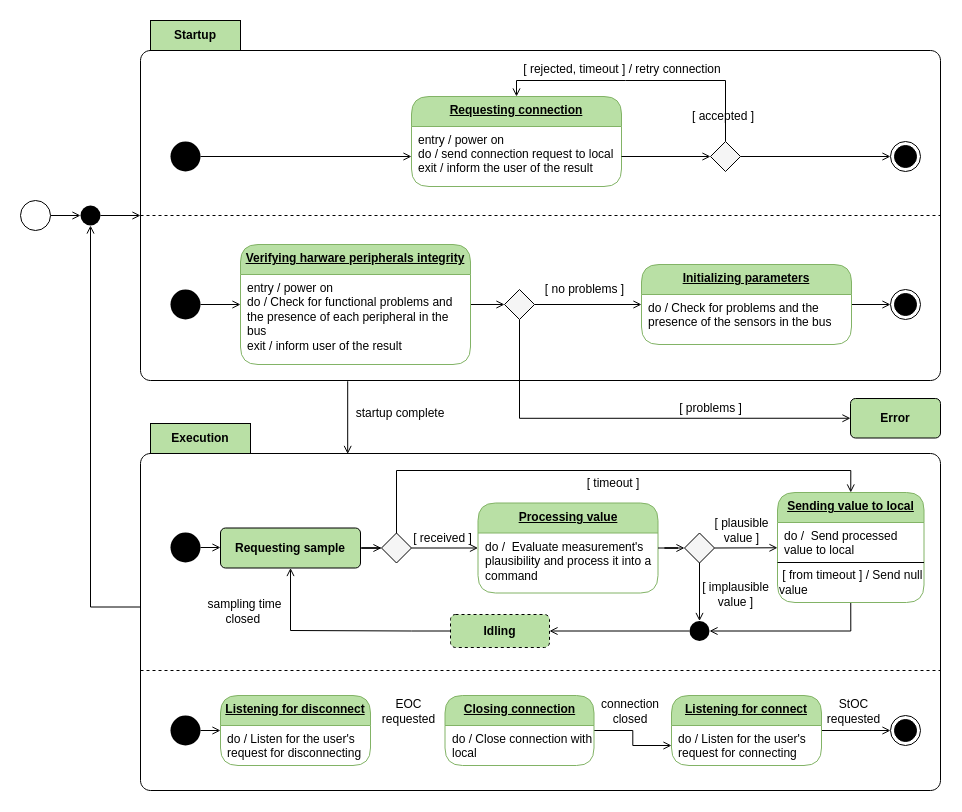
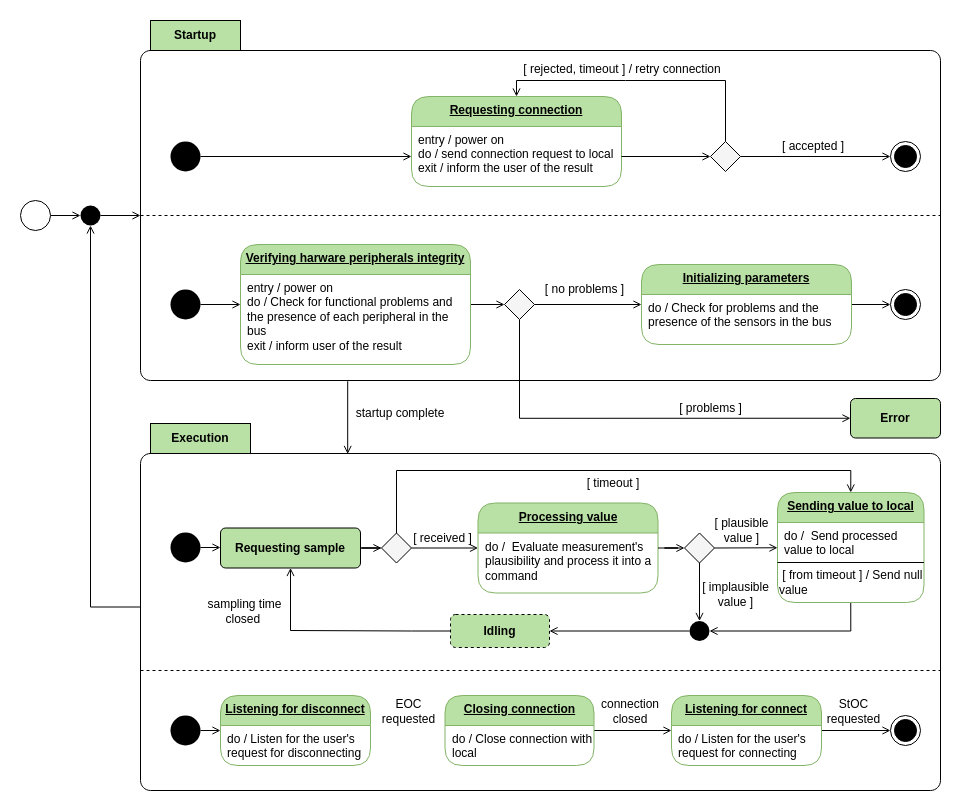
  <mxCell id="0" />
  <mxCell id="1" parent="0" />
  <mxCell id="2" style="edgeStyle=orthogonalEdgeStyle;rounded=0;orthogonalLoop=1;jettySize=auto;html=1;startArrow=none;startFill=0;endArrow=open;endFill=0;entryX=0.259;entryY=0.083;entryDx=0;entryDy=0;entryPerimeter=0;exitX=0.259;exitY=1.002;exitDx=0;exitDy=0;exitPerimeter=0;" edge="1" parent="1" source="3" target="34"><mxGeometry relative="1" as="geometry"><mxPoint x="340" y="440" as="targetPoint" /><mxPoint x="340" y="380" as="sourcePoint" /></mxGeometry></mxCell>
  <mxCell id="3" value="Startup" style="shape=folder;align=center;verticalAlign=middle;fontStyle=0;tabWidth=100;tabHeight=30;tabPosition=left;html=1;boundedLbl=1;labelInHeader=1;rounded=1;absoluteArcSize=1;arcSize=10;" vertex="1" parent="1"><mxGeometry x="140" y="20" width="800" height="360" as="geometry" /></mxCell>
  <mxCell id="4" style="edgeStyle=orthogonalEdgeStyle;rounded=0;orthogonalLoop=1;jettySize=auto;html=1;entryX=0;entryY=0.5;entryDx=0;entryDy=0;exitX=1;exitY=0.5;exitDx=0;exitDy=0;startArrow=none;startFill=0;endArrow=open;endFill=0;" edge="1" parent="1" source="7" target="6"><mxGeometry relative="1" as="geometry"><mxPoint x="200" y="164" as="sourcePoint" /></mxGeometry></mxCell>
  <mxCell id="5" value="Requesting connection" style="swimlane;fontStyle=5;align=center;verticalAlign=top;childLayout=stackLayout;horizontal=1;startSize=30;horizontalStack=0;resizeParent=1;resizeParentMax=0;resizeLast=0;collapsible=0;marginBottom=0;html=1;rounded=1;absoluteArcSize=1;arcSize=35;whiteSpace=wrap;strokeColor=#82b366;fillColor=#B9E0A5;" vertex="1" parent="1"><mxGeometry x="411" y="96" width="210" height="90" as="geometry" /></mxCell>
  <mxCell id="6" value="entry / power on&#10;do / send connection request to local&#10;exit / inform the user of the result" style="fillColor=none;strokeColor=none;align=left;verticalAlign=top;spacingLeft=5;" vertex="1" parent="5"><mxGeometry y="30" width="210" height="60" as="geometry" /></mxCell>
  <mxCell id="7" value="" style="ellipse;fillColor=#000000;strokeColor=none;align=left;" vertex="1" parent="1"><mxGeometry x="170" y="141" width="30" height="30" as="geometry" /></mxCell>
  <mxCell id="8" style="edgeStyle=orthogonalEdgeStyle;rounded=0;orthogonalLoop=1;jettySize=auto;html=1;entryX=0;entryY=0.5;entryDx=0;entryDy=0;startArrow=none;startFill=0;endArrow=open;endFill=0;" edge="1" parent="1" source="9" target="71"><mxGeometry relative="1" as="geometry" /></mxCell>
  <mxCell id="9" value="" style="ellipse;fillColor=#ffffff;strokeColor=#000000;align=left;" vertex="1" parent="1"><mxGeometry x="20" y="200" width="30" height="30" as="geometry" /></mxCell>
  <mxCell id="10" value="" style="endArrow=none;dashed=1;html=1;exitX=0;exitY=0;exitDx=0;exitDy=195;exitPerimeter=0;entryX=0;entryY=0;entryDx=800;entryDy=195;entryPerimeter=0;" edge="1" parent="1" source="3" target="3"><mxGeometry width="50" height="50" relative="1" as="geometry"><mxPoint x="520" y="210" as="sourcePoint" /><mxPoint x="570" y="160" as="targetPoint" /></mxGeometry></mxCell>
  <mxCell id="11" value="" style="ellipse;fillColor=#000000;strokeColor=none;align=left;" vertex="1" parent="1"><mxGeometry x="170" y="289" width="30" height="30" as="geometry" /></mxCell>
  <mxCell id="12" style="edgeStyle=orthogonalEdgeStyle;rounded=0;orthogonalLoop=1;jettySize=auto;html=1;startArrow=none;startFill=0;endArrow=open;endFill=0;" edge="1" parent="1" source="14" target="29"><mxGeometry relative="1" as="geometry"><mxPoint x="510" y="304" as="targetPoint" /></mxGeometry></mxCell>
  <mxCell id="13" style="edgeStyle=orthogonalEdgeStyle;rounded=0;orthogonalLoop=1;jettySize=auto;html=1;entryX=1;entryY=0.5;entryDx=0;entryDy=0;startArrow=open;startFill=0;endArrow=none;endFill=0;" edge="1" parent="1" source="14" target="11"><mxGeometry relative="1" as="geometry" /></mxCell>
  <mxCell id="14" value="Verifying harware peripherals integrity" style="swimlane;fontStyle=5;align=center;verticalAlign=top;childLayout=stackLayout;horizontal=1;startSize=30;horizontalStack=0;resizeParent=1;resizeParentMax=0;resizeLast=0;collapsible=0;marginBottom=0;html=1;rounded=1;absoluteArcSize=1;arcSize=35;whiteSpace=wrap;strokeColor=#82b366;fillColor=#B9E0A5;" vertex="1" parent="1"><mxGeometry x="240" y="244" width="230" height="120" as="geometry" /></mxCell>
  <mxCell id="15" value="entry / power on&#10;do / Check for functional problems and the presence of each peripheral in the bus&#10;exit / inform user of the result" style="fillColor=none;strokeColor=none;align=left;verticalAlign=top;spacingLeft=5;whiteSpace=wrap;" vertex="1" parent="14"><mxGeometry y="30" width="230" height="90" as="geometry" /></mxCell>
  <mxCell id="16" value="" style="ellipse;html=1;shape=endState;fillColor=#000000;strokeColor=#000000;align=left;" vertex="1" parent="1"><mxGeometry x="890" y="141" width="30" height="30" as="geometry" /></mxCell>
  <mxCell id="17" style="edgeStyle=orthogonalEdgeStyle;rounded=0;orthogonalLoop=1;jettySize=auto;html=1;exitX=0.5;exitY=0;exitDx=0;exitDy=0;entryX=0.5;entryY=0;entryDx=0;entryDy=0;startArrow=none;startFill=0;endArrow=open;endFill=0;" edge="1" parent="1" source="19" target="5"><mxGeometry relative="1" as="geometry"><Array as="points"><mxPoint x="625" y="80" /><mxPoint x="415" y="80" /></Array></mxGeometry></mxCell>
  <mxCell id="18" style="edgeStyle=orthogonalEdgeStyle;rounded=0;orthogonalLoop=1;jettySize=auto;html=1;exitX=1;exitY=0.5;exitDx=0;exitDy=0;entryX=0;entryY=0.5;entryDx=0;entryDy=0;startArrow=none;startFill=0;endArrow=open;endFill=0;" edge="1" parent="1" source="19" target="16"><mxGeometry relative="1" as="geometry" /></mxCell>
  <mxCell id="19" value="" style="rhombus;align=left;fillColor=#f5f5f5;fontColor=#333333;" vertex="1" parent="1"><mxGeometry x="710" y="141" width="30" height="30" as="geometry" /></mxCell>
  <mxCell id="20" style="edgeStyle=orthogonalEdgeStyle;rounded=0;orthogonalLoop=1;jettySize=auto;html=1;entryX=0;entryY=0.5;entryDx=0;entryDy=0;startArrow=none;startFill=0;endArrow=open;endFill=0;" edge="1" parent="1" source="6" target="19"><mxGeometry relative="1" as="geometry" /></mxCell>
  <mxCell id="21" value="[ rejected, timeout ] / retry connection" style="text;html=1;strokeColor=none;fillColor=none;align=center;verticalAlign=middle;whiteSpace=wrap;rounded=0;" vertex="1" parent="1"><mxGeometry x="517" y="59" width="210" height="20" as="geometry" /></mxCell>
- <mxCell id="22" value="[ accepted ]" style="text;html=1;strokeColor=none;fillColor=none;align=center;verticalAlign=middle;whiteSpace=wrap;rounded=0;" vertex="1" parent="1"><mxGeometry x="690" y="106" width="66" height="20" as="geometry" /></mxCell>
+ <mxCell id="22" value="[ accepted ]" style="text;html=1;strokeColor=none;fillColor=none;align=center;verticalAlign=middle;whiteSpace=wrap;rounded=0;" vertex="1" parent="1"><mxGeometry x="780" y="136" width="66" height="20" as="geometry" /></mxCell>
  <mxCell id="23" style="edgeStyle=orthogonalEdgeStyle;rounded=0;orthogonalLoop=1;jettySize=auto;html=1;entryX=0;entryY=0.5;entryDx=0;entryDy=0;startArrow=none;startFill=0;endArrow=open;endFill=0;" edge="1" parent="1" source="24" target="31"><mxGeometry relative="1" as="geometry" /></mxCell>
  <mxCell id="24" value="Initializing parameters" style="swimlane;fontStyle=5;align=center;verticalAlign=top;childLayout=stackLayout;horizontal=1;startSize=30;horizontalStack=0;resizeParent=1;resizeParentMax=0;resizeLast=0;collapsible=0;marginBottom=0;html=1;rounded=1;absoluteArcSize=1;arcSize=35;whiteSpace=wrap;strokeColor=#82b366;fillColor=#B9E0A5;" vertex="1" parent="1"><mxGeometry x="641" y="264" width="210" height="80" as="geometry" /></mxCell>
  <mxCell id="25" value="do / Check for problems and the presence of the sensors in the bus" style="fillColor=none;strokeColor=none;align=left;verticalAlign=top;spacingLeft=5;whiteSpace=wrap;" vertex="1" parent="24"><mxGeometry y="30" width="210" height="50" as="geometry" /></mxCell>
  <mxCell id="26" value="[ no problems ]" style="text;html=1;strokeColor=none;fillColor=none;align=center;verticalAlign=middle;whiteSpace=wrap;rounded=0;" vertex="1" parent="1"><mxGeometry x="534" y="279" width="101" height="20" as="geometry" /></mxCell>
  <mxCell id="27" style="edgeStyle=orthogonalEdgeStyle;rounded=0;orthogonalLoop=1;jettySize=auto;html=1;exitX=1;exitY=0.5;exitDx=0;exitDy=0;startArrow=none;startFill=0;endArrow=open;endFill=0;" edge="1" parent="1" source="29" target="24"><mxGeometry relative="1" as="geometry"><Array as="points" /></mxGeometry></mxCell>
  <mxCell id="28" style="edgeStyle=orthogonalEdgeStyle;rounded=0;orthogonalLoop=1;jettySize=auto;html=1;exitX=0.5;exitY=1;exitDx=0;exitDy=0;entryX=0;entryY=0.5;entryDx=0;entryDy=0;startArrow=none;startFill=0;endArrow=open;endFill=0;" edge="1" parent="1" source="29" target="75"><mxGeometry relative="1" as="geometry"><mxPoint x="910" y="418" as="targetPoint" /></mxGeometry></mxCell>
  <mxCell id="29" value="" style="rhombus;fillColor=#f5f5f5;fontColor=#333333;" vertex="1" parent="1"><mxGeometry x="504" y="289" width="30" height="30" as="geometry" /></mxCell>
  <mxCell id="30" value="[ problems ]" style="text;html=1;strokeColor=none;fillColor=none;align=center;verticalAlign=middle;whiteSpace=wrap;rounded=0;" vertex="1" parent="1"><mxGeometry x="660" y="398" width="101" height="20" as="geometry" /></mxCell>
  <mxCell id="31" value="" style="ellipse;html=1;shape=endState;fillColor=#000000;strokeColor=#000000;align=left;" vertex="1" parent="1"><mxGeometry x="890" y="289" width="30" height="30" as="geometry" /></mxCell>
  <mxCell id="32" value="startup complete" style="text;html=1;strokeColor=none;fillColor=none;align=center;verticalAlign=middle;whiteSpace=wrap;rounded=0;" vertex="1" parent="1"><mxGeometry x="347" y="403" width="106" height="20" as="geometry" /></mxCell>
  <mxCell id="33" style="edgeStyle=orthogonalEdgeStyle;rounded=0;orthogonalLoop=1;jettySize=auto;html=1;entryX=0.5;entryY=1;entryDx=0;entryDy=0;startArrow=none;startFill=0;endArrow=open;endFill=0;" edge="1" parent="1" source="34" target="71"><mxGeometry relative="1" as="geometry" /></mxCell>
  <mxCell id="34" value="Execution" style="shape=folder;align=center;verticalAlign=middle;fontStyle=0;tabWidth=110;tabHeight=30;tabPosition=left;html=1;boundedLbl=1;labelInHeader=1;rounded=1;absoluteArcSize=1;arcSize=10;" vertex="1" parent="1"><mxGeometry x="140" y="423" width="800" height="367" as="geometry" /></mxCell>
  <mxCell id="35" style="edgeStyle=orthogonalEdgeStyle;rounded=0;orthogonalLoop=1;jettySize=auto;html=1;startArrow=none;startFill=0;endArrow=open;endFill=0;entryX=0;entryY=0.5;entryDx=0;entryDy=0;" edge="1" parent="1" source="36" target="38"><mxGeometry relative="1" as="geometry"><mxPoint x="260" y="547" as="targetPoint" /></mxGeometry></mxCell>
  <mxCell id="36" value="" style="ellipse;fillColor=#000000;strokeColor=none;align=left;" vertex="1" parent="1"><mxGeometry x="170" y="532" width="30" height="30" as="geometry" /></mxCell>
  <mxCell id="37" style="edgeStyle=orthogonalEdgeStyle;rounded=0;orthogonalLoop=1;jettySize=auto;html=1;entryX=0;entryY=0.5;entryDx=0;entryDy=0;startArrow=none;startFill=0;endArrow=open;endFill=0;" edge="1" parent="1" source="38" target="41"><mxGeometry relative="1" as="geometry" /></mxCell>
  <mxCell id="38" value="&lt;span&gt;Requesting sample&lt;/span&gt;" style="html=1;align=center;verticalAlign=middle;rounded=1;absoluteArcSize=1;arcSize=10;dashed=0;strokeColor=#000000;whiteSpace=wrap;fillColor=#B9E0A5;fontStyle=1" vertex="1" parent="1"><mxGeometry x="220" y="527.5" width="140" height="40" as="geometry" /></mxCell>
  <mxCell id="39" style="edgeStyle=orthogonalEdgeStyle;rounded=0;orthogonalLoop=1;jettySize=auto;html=1;exitX=1;exitY=0.5;exitDx=0;exitDy=0;startArrow=none;startFill=0;endArrow=open;endFill=0;" edge="1" parent="1" source="41" target="44"><mxGeometry relative="1" as="geometry"><mxPoint x="520" y="547" as="targetPoint" /></mxGeometry></mxCell>
  <mxCell id="40" style="edgeStyle=orthogonalEdgeStyle;rounded=0;orthogonalLoop=1;jettySize=auto;html=1;exitX=0.5;exitY=0;exitDx=0;exitDy=0;startArrow=none;startFill=0;endArrow=open;endFill=0;entryX=0.5;entryY=0;entryDx=0;entryDy=0;" edge="1" parent="1" source="41" target="76"><mxGeometry relative="1" as="geometry"><mxPoint x="840" y="490" as="targetPoint" /><Array as="points"><mxPoint x="396" y="470" /><mxPoint x="850" y="470" /><mxPoint x="850" y="492" /></Array></mxGeometry></mxCell>
  <mxCell id="41" value="" style="rhombus;align=left;fillColor=#f5f5f5;fontColor=#333333;" vertex="1" parent="1"><mxGeometry x="381" y="532.5" width="30" height="30" as="geometry" /></mxCell>
  <mxCell id="42" value="[ timeout ]" style="text;html=1;strokeColor=none;fillColor=none;align=center;verticalAlign=middle;whiteSpace=wrap;rounded=0;" vertex="1" parent="1"><mxGeometry x="569" y="473" width="88" height="20" as="geometry" /></mxCell>
  <mxCell id="43" value="[ received ]" style="text;html=1;strokeColor=none;fillColor=none;align=center;verticalAlign=middle;whiteSpace=wrap;rounded=0;" vertex="1" parent="1"><mxGeometry x="411" y="527.5" width="63" height="20" as="geometry" /></mxCell>
  <mxCell id="44" value="Processing value" style="swimlane;fontStyle=5;align=center;verticalAlign=top;childLayout=stackLayout;horizontal=1;startSize=30;horizontalStack=0;resizeParent=1;resizeParentMax=0;resizeLast=0;collapsible=0;marginBottom=0;html=1;rounded=1;absoluteArcSize=1;arcSize=35;whiteSpace=wrap;strokeColor=#82b366;fillColor=#B9E0A5;" vertex="1" parent="1"><mxGeometry x="477.5" y="502.5" width="180" height="90" as="geometry" /></mxCell>
  <mxCell id="45" value="do /  Evaluate measurement's plausibility and process it into a command" style="fillColor=none;strokeColor=none;align=left;verticalAlign=top;spacingLeft=5;whiteSpace=wrap;" vertex="1" parent="44"><mxGeometry y="30" width="180" height="60" as="geometry" /></mxCell>
  <mxCell id="46" style="edgeStyle=orthogonalEdgeStyle;rounded=0;orthogonalLoop=1;jettySize=auto;html=1;exitX=0.5;exitY=1;exitDx=0;exitDy=0;entryX=1;entryY=0.5;entryDx=0;entryDy=0;startArrow=none;startFill=0;endArrow=open;endFill=0;" edge="1" parent="1" source="79" target="57"><mxGeometry relative="1" as="geometry"><mxPoint x="885" y="572" as="sourcePoint" /></mxGeometry></mxCell>
  <mxCell id="47" style="edgeStyle=orthogonalEdgeStyle;rounded=0;orthogonalLoop=1;jettySize=auto;html=1;entryX=0.5;entryY=1;entryDx=0;entryDy=0;startArrow=none;startFill=0;endArrow=open;endFill=0;exitX=0;exitY=0.5;exitDx=0;exitDy=0;" edge="1" parent="1" source="48" target="38"><mxGeometry relative="1" as="geometry"><Array as="points"><mxPoint x="411" y="630" /><mxPoint x="286" y="630" /></Array></mxGeometry></mxCell>
  <mxCell id="48" value="&lt;span&gt;Idling&lt;/span&gt;" style="html=1;align=center;verticalAlign=middle;rounded=1;absoluteArcSize=1;arcSize=10;dashed=1;strokeColor=#000000;whiteSpace=wrap;fillColor=#B9E0A5;fontStyle=1;" vertex="1" parent="1"><mxGeometry x="450" y="614" width="99" height="33" as="geometry" /></mxCell>
  <mxCell id="49" style="rounded=0;orthogonalLoop=1;jettySize=auto;html=1;exitX=1;exitY=0.5;exitDx=0;exitDy=0;startArrow=none;startFill=0;endArrow=open;endFill=0;" edge="1" parent="1" source="51" target="76"><mxGeometry relative="1" as="geometry"><mxPoint x="840" y="552.25" as="targetPoint" /></mxGeometry></mxCell>
  <mxCell id="50" style="edgeStyle=orthogonalEdgeStyle;rounded=0;orthogonalLoop=1;jettySize=auto;html=1;exitX=0.5;exitY=1;exitDx=0;exitDy=0;entryX=0.5;entryY=0;entryDx=0;entryDy=0;startArrow=none;startFill=0;endArrow=open;endFill=0;" edge="1" parent="1" source="51" target="57"><mxGeometry relative="1" as="geometry" /></mxCell>
  <mxCell id="51" value="" style="rhombus;align=left;fillColor=#f5f5f5;fontColor=#333333;" vertex="1" parent="1"><mxGeometry x="684" y="532.5" width="30" height="30" as="geometry" /></mxCell>
  <mxCell id="52" style="edgeStyle=orthogonalEdgeStyle;rounded=0;orthogonalLoop=1;jettySize=auto;html=1;entryX=0;entryY=0.5;entryDx=0;entryDy=0;startArrow=none;startFill=0;endArrow=open;endFill=0;" edge="1" parent="1" source="44" target="51"><mxGeometry relative="1" as="geometry"><mxPoint x="624" y="592" as="sourcePoint" /><mxPoint x="496" y="631.5" as="targetPoint" /><Array as="points" /></mxGeometry></mxCell>
  <mxCell id="53" value="sampling time closed&amp;nbsp;" style="text;html=1;strokeColor=none;fillColor=none;align=center;verticalAlign=middle;whiteSpace=wrap;rounded=0;" vertex="1" parent="1"><mxGeometry x="200" y="592.5" width="89" height="36.5" as="geometry" /></mxCell>
  <mxCell id="54" value="[ implausible value ]" style="text;html=1;strokeColor=none;fillColor=none;align=center;verticalAlign=middle;whiteSpace=wrap;rounded=0;" vertex="1" parent="1"><mxGeometry x="697" y="584" width="77" height="20" as="geometry" /></mxCell>
  <mxCell id="55" value="[ plausible value ]" style="text;html=1;strokeColor=none;fillColor=none;align=center;verticalAlign=middle;whiteSpace=wrap;rounded=0;" vertex="1" parent="1"><mxGeometry x="703" y="520" width="77" height="20" as="geometry" /></mxCell>
  <mxCell id="56" style="edgeStyle=orthogonalEdgeStyle;rounded=0;orthogonalLoop=1;jettySize=auto;html=1;entryX=1;entryY=0.5;entryDx=0;entryDy=0;startArrow=none;startFill=0;endArrow=open;endFill=0;" edge="1" parent="1" source="57" target="48"><mxGeometry relative="1" as="geometry" /></mxCell>
  <mxCell id="57" value="" style="ellipse;fillColor=#000000;strokeColor=none;align=left;" vertex="1" parent="1"><mxGeometry x="689" y="620.5" width="20" height="20" as="geometry" /></mxCell>
  <mxCell id="58" value="" style="endArrow=none;dashed=1;html=1;" edge="1" parent="1"><mxGeometry width="50" height="50" relative="1" as="geometry"><mxPoint x="140" y="670" as="sourcePoint" /><mxPoint x="940" y="670" as="targetPoint" /></mxGeometry></mxCell>
  <mxCell id="59" style="edgeStyle=orthogonalEdgeStyle;rounded=0;orthogonalLoop=1;jettySize=auto;html=1;entryX=0;entryY=0.5;entryDx=0;entryDy=0;startArrow=none;startFill=0;endArrow=open;endFill=0;" edge="1" parent="1" source="60"><mxGeometry relative="1" as="geometry"><mxPoint x="220" y="730" as="targetPoint" /></mxGeometry></mxCell>
  <mxCell id="60" value="" style="ellipse;fillColor=#000000;strokeColor=none;align=left;" vertex="1" parent="1"><mxGeometry x="170" y="715" width="30" height="30" as="geometry" /></mxCell>
  <mxCell id="61" value="EOC requested" style="text;html=1;strokeColor=none;fillColor=none;align=center;verticalAlign=middle;whiteSpace=wrap;rounded=0;" vertex="1" parent="1"><mxGeometry x="371.5" y="693" width="73" height="36.5" as="geometry" /></mxCell>
- <mxCell id="62" style="edgeStyle=orthogonalEdgeStyle;rounded=0;orthogonalLoop=1;jettySize=auto;html=1;exitX=1;exitY=0.5;exitDx=0;exitDy=0;startArrow=none;startFill=0;endArrow=open;endFill=0;" edge="1" parent="1" source="63" target="67"><mxGeometry relative="1" as="geometry" /></mxCell>
+ <mxCell id="62" style="edgeStyle=orthogonalEdgeStyle;rounded=0;orthogonalLoop=1;jettySize=auto;html=1;exitX=1;exitY=0.5;exitDx=0;exitDy=0;entryX=0;entryY=0.5;entryDx=0;entryDy=0;startArrow=none;startFill=0;endArrow=open;endFill=0;" edge="1" parent="1" source="63" target="66"><mxGeometry relative="1" as="geometry" /></mxCell>
  <mxCell id="63" value="Closing connection" style="swimlane;fontStyle=5;align=center;verticalAlign=top;childLayout=stackLayout;horizontal=1;startSize=30;horizontalStack=0;resizeParent=1;resizeParentMax=0;resizeLast=0;collapsible=0;marginBottom=0;html=1;rounded=1;absoluteArcSize=1;arcSize=35;whiteSpace=wrap;strokeColor=#82b366;fillColor=#B9E0A5;" vertex="1" parent="1"><mxGeometry x="444.5" y="695" width="149" height="70" as="geometry" /></mxCell>
  <mxCell id="64" value="do / Close connection with local" style="fillColor=none;strokeColor=none;align=left;verticalAlign=top;spacingLeft=5;whiteSpace=wrap;" vertex="1" parent="63"><mxGeometry y="30" width="149" height="40" as="geometry" /></mxCell>
  <mxCell id="65" style="edgeStyle=orthogonalEdgeStyle;rounded=0;orthogonalLoop=1;jettySize=auto;html=1;entryX=0;entryY=0.5;entryDx=0;entryDy=0;startArrow=none;startFill=0;endArrow=open;endFill=0;" edge="1" parent="1" source="66" target="69"><mxGeometry relative="1" as="geometry" /></mxCell>
  <mxCell id="66" value="Listening for connect" style="swimlane;fontStyle=5;align=center;verticalAlign=top;childLayout=stackLayout;horizontal=1;startSize=30;horizontalStack=0;resizeParent=1;resizeParentMax=0;resizeLast=0;collapsible=0;marginBottom=0;html=1;rounded=1;absoluteArcSize=1;arcSize=35;whiteSpace=wrap;strokeColor=#82b366;fillColor=#B9E0A5;" vertex="1" parent="1"><mxGeometry x="671" y="695" width="150" height="70" as="geometry" /></mxCell>
  <mxCell id="67" value="do / Listen for the user's request for connecting" style="fillColor=none;strokeColor=none;align=left;verticalAlign=top;spacingLeft=5;whiteSpace=wrap;" vertex="1" parent="66"><mxGeometry y="30" width="150" height="40" as="geometry" /></mxCell>
  <mxCell id="68" value="connection closed" style="text;html=1;strokeColor=none;fillColor=none;align=center;verticalAlign=middle;whiteSpace=wrap;rounded=0;" vertex="1" parent="1"><mxGeometry x="593.5" y="693" width="72" height="36.5" as="geometry" /></mxCell>
  <mxCell id="69" value="" style="ellipse;html=1;shape=endState;fillColor=#000000;strokeColor=#000000;align=left;" vertex="1" parent="1"><mxGeometry x="890" y="715" width="30" height="30" as="geometry" /></mxCell>
  <mxCell id="70" style="edgeStyle=orthogonalEdgeStyle;rounded=0;orthogonalLoop=1;jettySize=auto;html=1;exitX=1;exitY=0.5;exitDx=0;exitDy=0;entryX=0;entryY=0;entryDx=0;entryDy=195;entryPerimeter=0;startArrow=none;startFill=0;endArrow=open;endFill=0;" edge="1" parent="1" source="71" target="3"><mxGeometry relative="1" as="geometry" /></mxCell>
  <mxCell id="71" value="" style="ellipse;fillColor=#000000;strokeColor=none;align=left;" vertex="1" parent="1"><mxGeometry x="80" y="205" width="20" height="20" as="geometry" /></mxCell>
  <mxCell id="72" value="Listening for disconnect" style="swimlane;fontStyle=5;align=center;verticalAlign=top;childLayout=stackLayout;horizontal=1;startSize=30;horizontalStack=0;resizeParent=1;resizeParentMax=0;resizeLast=0;collapsible=0;marginBottom=0;html=1;rounded=1;absoluteArcSize=1;arcSize=35;whiteSpace=wrap;strokeColor=#82b366;fillColor=#B9E0A5;" vertex="1" parent="1"><mxGeometry x="220" y="695" width="150" height="70" as="geometry" /></mxCell>
  <mxCell id="73" value="do / Listen for the user's request for disconnecting" style="fillColor=none;strokeColor=none;align=left;verticalAlign=top;spacingLeft=5;whiteSpace=wrap;" vertex="1" parent="72"><mxGeometry y="30" width="150" height="40" as="geometry" /></mxCell>
  <mxCell id="74" value="StOC requested" style="text;html=1;strokeColor=none;fillColor=none;align=center;verticalAlign=middle;whiteSpace=wrap;rounded=0;" vertex="1" parent="1"><mxGeometry x="817" y="693" width="73" height="36.5" as="geometry" /></mxCell>
  <mxCell id="75" value="&lt;span&gt;Error&lt;br&gt;&lt;/span&gt;" style="html=1;align=center;verticalAlign=middle;rounded=1;absoluteArcSize=1;arcSize=10;dashed=0;strokeColor=#000000;whiteSpace=wrap;fillColor=#B9E0A5;fontStyle=1" vertex="1" parent="1"><mxGeometry x="850" y="398" width="90" height="39.5" as="geometry" /></mxCell>
  <mxCell id="76" value="Sending value to local" style="swimlane;fontStyle=5;align=center;verticalAlign=top;childLayout=stackLayout;horizontal=1;startSize=30;horizontalStack=0;resizeParent=1;resizeParentMax=0;resizeLast=0;collapsible=0;marginBottom=0;html=1;rounded=1;absoluteArcSize=1;arcSize=35;whiteSpace=wrap;strokeColor=#82b366;fillColor=#B9E0A5;" vertex="1" parent="1"><mxGeometry x="777" y="492" width="146.5" height="110" as="geometry" /></mxCell>
  <mxCell id="77" value="" style="endArrow=none;html=1;exitX=1;exitY=0;exitDx=0;exitDy=0;entryX=0;entryY=0;entryDx=0;entryDy=0;" edge="1" parent="76" source="79" target="79"><mxGeometry width="50" height="50" relative="1" as="geometry"><mxPoint x="180" y="72" as="sourcePoint" /><mxPoint y="72.5" as="targetPoint" /></mxGeometry></mxCell>
  <mxCell id="78" value="do /  Send processed value to local" style="fillColor=none;strokeColor=none;align=left;verticalAlign=top;spacingLeft=5;whiteSpace=wrap;" vertex="1" parent="76"><mxGeometry y="30" width="146.5" height="40" as="geometry" /></mxCell>
  <mxCell id="79" value="&amp;nbsp;[ from timeout ] / Send null value" style="text;html=1;strokeColor=none;fillColor=none;align=left;verticalAlign=middle;whiteSpace=wrap;rounded=0;" vertex="1" parent="76"><mxGeometry y="70" width="146.5" height="40" as="geometry" /></mxCell>
  <mxCell id="80" value="Execution" style="rounded=0;whiteSpace=wrap;html=1;align=center;fillColor=#B9E0A5;fontStyle=1" vertex="1" parent="1"><mxGeometry x="150" y="423" width="100" height="30" as="geometry" /></mxCell>
  <mxCell id="81" value="Startup" style="rounded=0;whiteSpace=wrap;html=1;align=center;fillColor=#B9E0A5;fontStyle=1" vertex="1" parent="1"><mxGeometry x="150" y="20" width="90" height="30" as="geometry" /></mxCell>
